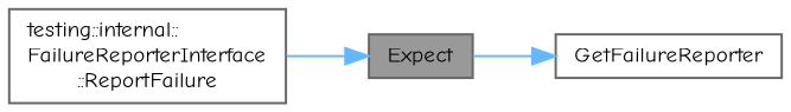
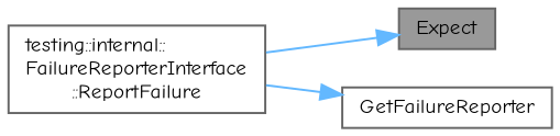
  digraph {
    fontname="Comic Neue"
    rankdir=LR
    node [color=grey40 fillcolor=white fontname="Comic Neue" fontsize=10 shape=box style=filled]
    edge [color=steelblue1 fontname="Comic Neue" fontsize=10 labelfontname=Helvetica labelfontsize=10 style=solid]
    n1 [color=gray40 fillcolor=grey60 fontcolor=black height=0.2 label=Expect width=0.4]
    n2 [height=0.2 label=GetFailureReporter width=0.4]
    n3 [height=0.2 label="testing::internal::\lFailureReporterInterface\l::ReportFailure" width=0.4]
-   n1 -> n2
+   n3 -> n2
    n3 -> n1
  }
